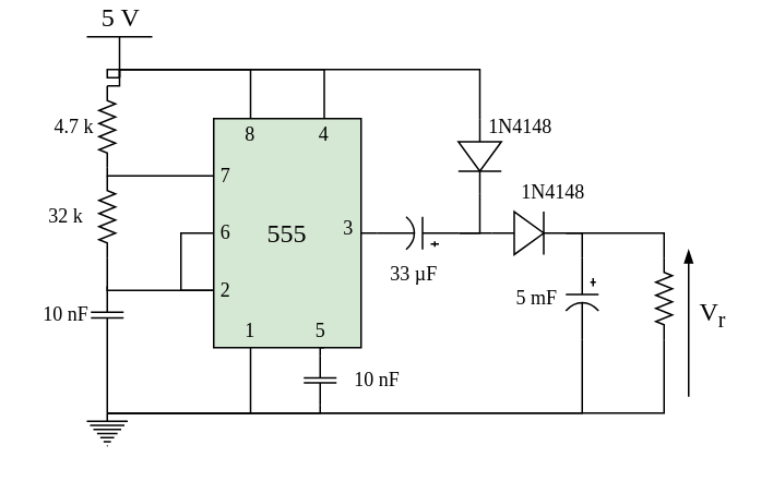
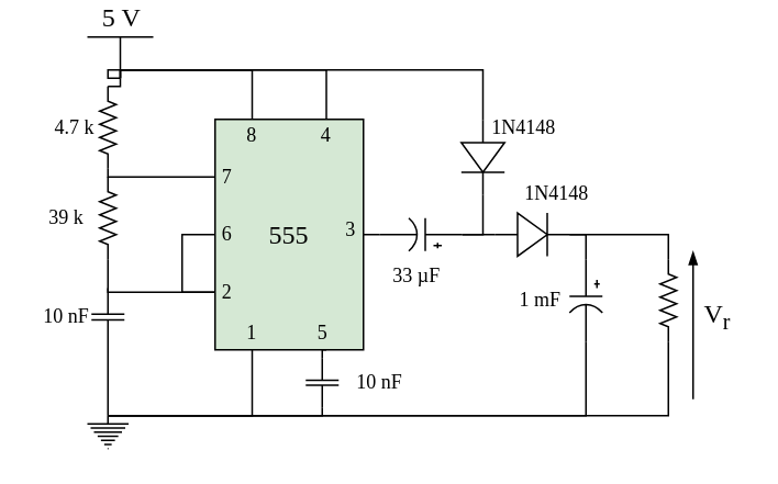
  <mxCell id="0" />
  <mxCell id="1" parent="0" />
  <mxCell id="2" style="edgeStyle=orthogonalEdgeStyle;rounded=0;orthogonalLoop=1;jettySize=auto;html=1;exitX=0;exitY=0.25;exitDx=0;exitDy=0;entryX=1;entryY=0.5;entryDx=0;entryDy=0;entryPerimeter=0;fontFamily=Charter;fontSize=16;endArrow=none;endFill=0;" edge="1" parent="1" source="9" target="14"><mxGeometry relative="1" as="geometry"><Array as="points"><mxPoint x="65" y="105" /></Array></mxGeometry></mxCell>
  <mxCell id="3" style="edgeStyle=orthogonalEdgeStyle;rounded=0;orthogonalLoop=1;jettySize=auto;html=1;exitX=0;exitY=0.75;exitDx=0;exitDy=0;entryX=1;entryY=0.5;entryDx=0;entryDy=0;entryPerimeter=0;fontFamily=Charter;fontSize=16;endArrow=none;endFill=0;" edge="1" parent="1" source="9" target="10"><mxGeometry relative="1" as="geometry" /></mxCell>
  <mxCell id="4" style="edgeStyle=orthogonalEdgeStyle;rounded=0;orthogonalLoop=1;jettySize=auto;html=1;exitX=0.75;exitY=1;exitDx=0;exitDy=0;entryX=0;entryY=0.5;entryDx=0;entryDy=0;entryPerimeter=0;fontFamily=Charter;fontSize=16;endArrow=none;endFill=0;" edge="1" parent="1" source="9" target="21"><mxGeometry relative="1" as="geometry" /></mxCell>
  <mxCell id="5" style="edgeStyle=orthogonalEdgeStyle;rounded=0;orthogonalLoop=1;jettySize=auto;html=1;exitX=0.25;exitY=1;exitDx=0;exitDy=0;entryX=0.5;entryY=0;entryDx=0;entryDy=0;entryPerimeter=0;fontFamily=Charter;fontSize=16;endArrow=none;endFill=0;" edge="1" parent="1" source="9" target="28"><mxGeometry relative="1" as="geometry"><Array as="points"><mxPoint x="152" y="250" /></Array></mxGeometry></mxCell>
  <mxCell id="6" style="edgeStyle=orthogonalEdgeStyle;rounded=0;orthogonalLoop=1;jettySize=auto;html=1;exitX=1;exitY=0.5;exitDx=0;exitDy=0;entryX=1;entryY=0.5;entryDx=0;entryDy=0;entryPerimeter=0;fontFamily=Charter;fontSize=16;endArrow=none;endFill=0;" edge="1" parent="1" source="9" target="17"><mxGeometry relative="1" as="geometry" /></mxCell>
  <mxCell id="7" style="edgeStyle=orthogonalEdgeStyle;rounded=0;orthogonalLoop=1;jettySize=auto;html=1;exitX=0.25;exitY=0;exitDx=0;exitDy=0;entryX=0.5;entryY=0;entryDx=0;entryDy=0;entryPerimeter=0;fontFamily=Charter;fontSize=12;endArrow=none;endFill=0;" edge="1" parent="1" source="9" target="30"><mxGeometry relative="1" as="geometry"><Array as="points"><mxPoint x="153" y="40" /></Array></mxGeometry></mxCell>
  <mxCell id="8" style="edgeStyle=orthogonalEdgeStyle;rounded=0;orthogonalLoop=1;jettySize=auto;html=1;exitX=0.75;exitY=0;exitDx=0;exitDy=0;entryX=0.5;entryY=0;entryDx=0;entryDy=0;entryPerimeter=0;fontFamily=Charter;fontSize=12;endArrow=none;endFill=0;" edge="1" parent="1" source="9" target="30"><mxGeometry relative="1" as="geometry"><Array as="points"><mxPoint x="198" y="40" /></Array></mxGeometry></mxCell>
  <mxCell id="9" value="555" style="rounded=0;whiteSpace=wrap;html=1;fontFamily=Charter;fontSize=16;fillColor=#d5e8d4;" vertex="1" parent="1"><mxGeometry x="130" y="70" width="90" height="140" as="geometry" /></mxCell>
  <mxCell id="10" value="" style="pointerEvents=1;verticalLabelPosition=bottom;shadow=0;dashed=0;align=center;html=1;verticalAlign=top;shape=mxgraph.electrical.resistors.resistor_2;rotation=90;" vertex="1" parent="1"><mxGeometry x="40" y="125" width="50" height="10" as="geometry" /></mxCell>
  <mxCell id="11" style="edgeStyle=orthogonalEdgeStyle;rounded=0;orthogonalLoop=1;jettySize=auto;html=1;exitX=1;exitY=0.5;exitDx=0;exitDy=0;exitPerimeter=0;entryX=0.5;entryY=0;entryDx=0;entryDy=0;entryPerimeter=0;fontFamily=Charter;fontSize=16;endArrow=none;endFill=0;" edge="1" parent="1" source="12" target="28"><mxGeometry relative="1" as="geometry" /></mxCell>
  <mxCell id="12" value="" style="pointerEvents=1;verticalLabelPosition=bottom;shadow=0;dashed=0;align=center;html=1;verticalAlign=top;shape=mxgraph.electrical.capacitors.capacitor_1;rotation=90;" vertex="1" parent="1"><mxGeometry x="47.5" y="180" width="35" height="20" as="geometry" /></mxCell>
  <mxCell id="13" style="edgeStyle=orthogonalEdgeStyle;rounded=0;orthogonalLoop=1;jettySize=auto;html=1;exitX=0;exitY=0.5;exitDx=0;exitDy=0;exitPerimeter=0;entryX=0.5;entryY=0;entryDx=0;entryDy=0;entryPerimeter=0;fontFamily=Charter;fontSize=16;endArrow=none;endFill=0;" edge="1" parent="1" source="14" target="30"><mxGeometry relative="1" as="geometry" /></mxCell>
  <mxCell id="14" value="" style="pointerEvents=1;verticalLabelPosition=bottom;shadow=0;dashed=0;align=center;html=1;verticalAlign=top;shape=mxgraph.electrical.resistors.resistor_2;rotation=90;" vertex="1" parent="1"><mxGeometry x="40" y="70" width="50" height="10" as="geometry" /></mxCell>
  <mxCell id="15" style="edgeStyle=orthogonalEdgeStyle;rounded=0;orthogonalLoop=1;jettySize=auto;html=1;exitX=1;exitY=0.5;exitDx=0;exitDy=0;exitPerimeter=0;entryX=0.5;entryY=0;entryDx=0;entryDy=0;entryPerimeter=0;fontFamily=Charter;fontSize=16;endArrow=none;endFill=0;" edge="1" parent="1" source="16" target="28"><mxGeometry relative="1" as="geometry"><Array as="points"><mxPoint x="405" y="250" /></Array></mxGeometry></mxCell>
  <mxCell id="16" value="" style="pointerEvents=1;verticalLabelPosition=bottom;shadow=0;dashed=0;align=center;html=1;verticalAlign=top;shape=mxgraph.electrical.resistors.resistor_2;rotation=90;" vertex="1" parent="1"><mxGeometry x="380" y="175" width="50" height="10" as="geometry" /></mxCell>
  <mxCell id="17" value="" style="pointerEvents=1;verticalLabelPosition=bottom;shadow=0;dashed=0;align=center;html=1;verticalAlign=top;shape=mxgraph.electrical.capacitors.capacitor_3;rotation=-180;" vertex="1" parent="1"><mxGeometry x="230" y="130" width="50" height="20" as="geometry" /></mxCell>
  <mxCell id="18" style="edgeStyle=orthogonalEdgeStyle;rounded=0;orthogonalLoop=1;jettySize=auto;html=1;exitX=1;exitY=0.5;exitDx=0;exitDy=0;exitPerimeter=0;entryX=0.5;entryY=0;entryDx=0;entryDy=0;entryPerimeter=0;fontFamily=Charter;fontSize=16;endArrow=none;endFill=0;" edge="1" parent="1" source="19" target="28"><mxGeometry relative="1" as="geometry"><Array as="points"><mxPoint x="355" y="250" /></Array></mxGeometry></mxCell>
  <mxCell id="19" value="" style="pointerEvents=1;verticalLabelPosition=bottom;shadow=0;dashed=0;align=center;html=1;verticalAlign=top;shape=mxgraph.electrical.capacitors.capacitor_3;rotation=90;" vertex="1" parent="1"><mxGeometry x="330" y="170" width="50" height="20" as="geometry" /></mxCell>
  <mxCell id="20" style="edgeStyle=orthogonalEdgeStyle;rounded=0;orthogonalLoop=1;jettySize=auto;html=1;exitX=1;exitY=0.5;exitDx=0;exitDy=0;exitPerimeter=0;entryX=0.5;entryY=0;entryDx=0;entryDy=0;entryPerimeter=0;fontFamily=Charter;fontSize=16;endArrow=none;endFill=0;" edge="1" parent="1" source="21" target="28"><mxGeometry relative="1" as="geometry"><Array as="points"><mxPoint x="195" y="250" /></Array></mxGeometry></mxCell>
  <mxCell id="21" value="" style="pointerEvents=1;verticalLabelPosition=bottom;shadow=0;dashed=0;align=center;html=1;verticalAlign=top;shape=mxgraph.electrical.capacitors.capacitor_1;rotation=90;" vertex="1" parent="1"><mxGeometry x="180" y="220" width="30" height="20" as="geometry" /></mxCell>
  <mxCell id="22" style="edgeStyle=orthogonalEdgeStyle;rounded=0;orthogonalLoop=1;jettySize=auto;html=1;exitX=1;exitY=0.5;exitDx=0;exitDy=0;exitPerimeter=0;entryX=0;entryY=0.5;entryDx=0;entryDy=0;entryPerimeter=0;fontFamily=Charter;fontSize=16;endArrow=none;endFill=0;" edge="1" parent="1" source="23" target="17"><mxGeometry relative="1" as="geometry"><Array as="points"><mxPoint x="293" y="140" /></Array></mxGeometry></mxCell>
  <mxCell id="23" value="" style="pointerEvents=1;verticalLabelPosition=bottom;shadow=0;dashed=0;align=center;html=1;verticalAlign=top;shape=mxgraph.electrical.diodes.diode;fontFamily=Charter;fontSize=16;rotation=90;" vertex="1" parent="1"><mxGeometry x="270" y="80" width="45" height="26.25" as="geometry" /></mxCell>
  <mxCell id="24" style="edgeStyle=orthogonalEdgeStyle;rounded=0;orthogonalLoop=1;jettySize=auto;html=1;exitX=0;exitY=0.5;exitDx=0;exitDy=0;exitPerimeter=0;fontFamily=Charter;fontSize=16;endArrow=none;endFill=0;" edge="1" parent="1" source="27"><mxGeometry relative="1" as="geometry"><mxPoint x="280" y="139.889" as="targetPoint" /></mxGeometry></mxCell>
  <mxCell id="25" style="edgeStyle=orthogonalEdgeStyle;rounded=0;orthogonalLoop=1;jettySize=auto;html=1;exitX=1;exitY=0.5;exitDx=0;exitDy=0;exitPerimeter=0;entryX=0;entryY=0.5;entryDx=0;entryDy=0;entryPerimeter=0;fontFamily=Charter;fontSize=16;endArrow=none;endFill=0;" edge="1" parent="1" source="27" target="19"><mxGeometry relative="1" as="geometry" /></mxCell>
  <mxCell id="26" style="edgeStyle=orthogonalEdgeStyle;rounded=0;orthogonalLoop=1;jettySize=auto;html=1;exitX=1;exitY=0.5;exitDx=0;exitDy=0;exitPerimeter=0;entryX=0;entryY=0.5;entryDx=0;entryDy=0;entryPerimeter=0;fontFamily=Charter;fontSize=16;endArrow=none;endFill=0;" edge="1" parent="1" source="27" target="16"><mxGeometry relative="1" as="geometry"><Array as="points"><mxPoint x="405" y="140" /></Array></mxGeometry></mxCell>
  <mxCell id="27" value="" style="pointerEvents=1;verticalLabelPosition=bottom;shadow=0;dashed=0;align=center;html=1;verticalAlign=top;shape=mxgraph.electrical.diodes.diode;fontFamily=Charter;fontSize=16;rotation=0;" vertex="1" parent="1"><mxGeometry x="300" y="126.88" width="45" height="26.25" as="geometry" /></mxCell>
  <mxCell id="28" value="" style="pointerEvents=1;verticalLabelPosition=bottom;shadow=0;dashed=0;align=center;html=1;verticalAlign=top;shape=mxgraph.electrical.signal_sources.protective_earth;fontFamily=Charter;fontSize=16;" vertex="1" parent="1"><mxGeometry x="52.5" y="250" width="25" height="20" as="geometry" /></mxCell>
  <mxCell id="29" style="edgeStyle=orthogonalEdgeStyle;rounded=0;orthogonalLoop=1;jettySize=auto;html=1;exitX=0;exitY=0.5;exitDx=0;exitDy=0;entryX=0;entryY=0.75;entryDx=0;entryDy=0;fontFamily=Charter;fontSize=16;endArrow=none;endFill=0;" edge="1" parent="1" source="9" target="9"><mxGeometry relative="1" as="geometry"><Array as="points"><mxPoint x="110" y="140" /><mxPoint x="110" y="175" /></Array></mxGeometry></mxCell>
  <mxCell id="30" value="5 V" style="verticalLabelPosition=top;verticalAlign=bottom;shape=mxgraph.electrical.signal_sources.vdd;shadow=0;dashed=0;align=center;strokeWidth=1;fontSize=16;html=1;flipV=1;fontFamily=Charter;" vertex="1" parent="1"><mxGeometry x="52.5" y="20" width="40" height="25" as="geometry" /></mxCell>
  <mxCell id="31" value="" style="edgeStyle=orthogonalEdgeStyle;rounded=0;orthogonalLoop=1;jettySize=auto;html=1;exitX=0;exitY=0.5;exitDx=0;exitDy=0;exitPerimeter=0;entryX=0.5;entryY=0;entryDx=0;entryDy=0;entryPerimeter=0;fontFamily=Charter;fontSize=16;endArrow=none;endFill=0;" edge="1" parent="1" source="23" target="30"><mxGeometry relative="1" as="geometry"><mxPoint x="292.5" y="70.625" as="sourcePoint" /><mxPoint x="65" y="50" as="targetPoint" /><Array as="points"><mxPoint x="293" y="40" /><mxPoint x="65" y="40" /></Array></mxGeometry></mxCell>
  <mxCell id="32" value="1" style="text;html=1;strokeColor=none;fillColor=none;align=center;verticalAlign=middle;whiteSpace=wrap;rounded=0;fontFamily=Charter;fontSize=12;" vertex="1" parent="1"><mxGeometry x="145" y="190" width="15" height="20" as="geometry" /></mxCell>
  <mxCell id="33" value="5" style="text;html=1;strokeColor=none;fillColor=none;align=center;verticalAlign=middle;whiteSpace=wrap;rounded=0;fontFamily=Charter;fontSize=12;" vertex="1" parent="1"><mxGeometry x="187.5" y="190" width="15" height="20" as="geometry" /></mxCell>
  <mxCell id="34" value="2" style="text;html=1;strokeColor=none;fillColor=none;align=center;verticalAlign=middle;whiteSpace=wrap;rounded=0;fontFamily=Charter;fontSize=12;" vertex="1" parent="1"><mxGeometry x="130" y="165" width="15" height="20" as="geometry" /></mxCell>
  <mxCell id="35" value="6" style="text;html=1;strokeColor=none;fillColor=none;align=center;verticalAlign=middle;whiteSpace=wrap;rounded=0;fontFamily=Charter;fontSize=12;" vertex="1" parent="1"><mxGeometry x="130" y="130" width="15" height="20" as="geometry" /></mxCell>
  <mxCell id="36" value="7" style="text;html=1;strokeColor=none;fillColor=none;align=center;verticalAlign=middle;whiteSpace=wrap;rounded=0;fontFamily=Charter;fontSize=12;" vertex="1" parent="1"><mxGeometry x="130" y="95" width="15" height="20" as="geometry" /></mxCell>
  <mxCell id="37" value="3" style="text;html=1;strokeColor=none;fillColor=none;align=center;verticalAlign=middle;whiteSpace=wrap;rounded=0;fontFamily=Charter;fontSize=12;" vertex="1" parent="1"><mxGeometry x="205" y="126.88" width="15" height="20" as="geometry" /></mxCell>
  <mxCell id="38" value="8" style="text;html=1;strokeColor=none;fillColor=none;align=center;verticalAlign=middle;whiteSpace=wrap;rounded=0;fontFamily=Charter;fontSize=12;" vertex="1" parent="1"><mxGeometry x="145" y="70" width="15" height="20" as="geometry" /></mxCell>
  <mxCell id="39" value="4" style="text;html=1;strokeColor=none;fillColor=none;align=center;verticalAlign=middle;whiteSpace=wrap;rounded=0;fontFamily=Charter;fontSize=12;" vertex="1" parent="1"><mxGeometry x="190" y="70" width="15" height="20" as="geometry" /></mxCell>
  <mxCell id="40" value="" style="endArrow=blockThin;html=1;rounded=0;fontFamily=Charter;fontSize=12;endFill=1;" edge="1" parent="1"><mxGeometry width="50" height="50" relative="1" as="geometry"><mxPoint x="420" y="240" as="sourcePoint" /><mxPoint x="420" y="150" as="targetPoint" /></mxGeometry></mxCell>
  <mxCell id="41" value="V&lt;sub&gt;r&lt;/sub&gt;" style="text;html=1;strokeColor=none;fillColor=none;align=center;verticalAlign=middle;whiteSpace=wrap;rounded=0;fontFamily=Charter;fontSize=16;" vertex="1" parent="1"><mxGeometry x="420" y="175" width="30" height="30" as="geometry" /></mxCell>
  <mxCell id="42" value="4.7 k" style="text;html=1;strokeColor=none;fillColor=none;align=center;verticalAlign=middle;whiteSpace=wrap;rounded=0;fontFamily=Charter;fontSize=12;" vertex="1" parent="1"><mxGeometry x="30" y="60" width="30" height="30" as="geometry" /></mxCell>
- <mxCell id="43" value="32 k" style="text;html=1;strokeColor=none;fillColor=none;align=center;verticalAlign=middle;whiteSpace=wrap;rounded=0;fontFamily=Charter;fontSize=12;" vertex="1" parent="1"><mxGeometry x="25" y="115" width="30" height="30" as="geometry" /></mxCell>
+ <mxCell id="43" value="39 k" style="text;html=1;strokeColor=none;fillColor=none;align=center;verticalAlign=middle;whiteSpace=wrap;rounded=0;fontFamily=Charter;fontSize=12;" vertex="1" parent="1"><mxGeometry x="25" y="115" width="30" height="30" as="geometry" /></mxCell>
  <mxCell id="44" value="10 nF" style="text;html=1;strokeColor=none;fillColor=none;align=center;verticalAlign=middle;whiteSpace=wrap;rounded=0;fontFamily=Charter;fontSize=12;" vertex="1" parent="1"><mxGeometry x="20" y="175" width="40" height="30" as="geometry" /></mxCell>
  <mxCell id="45" value="33 µF" style="text;html=1;strokeColor=none;fillColor=none;align=center;verticalAlign=middle;whiteSpace=wrap;rounded=0;fontFamily=Charter;fontSize=12;" vertex="1" parent="1"><mxGeometry x="235" y="150" width="35" height="30" as="geometry" /></mxCell>
- <mxCell id="46" value="5 mF" style="text;html=1;strokeColor=none;fillColor=none;align=center;verticalAlign=middle;whiteSpace=wrap;rounded=0;fontFamily=Charter;fontSize=12;" vertex="1" parent="1"><mxGeometry x="310" y="165" width="35" height="30" as="geometry" /></mxCell>
+ <mxCell id="46" value="1 mF" style="text;html=1;strokeColor=none;fillColor=none;align=center;verticalAlign=middle;whiteSpace=wrap;rounded=0;fontFamily=Charter;fontSize=12;" vertex="1" parent="1"><mxGeometry x="310" y="165" width="35" height="30" as="geometry" /></mxCell>
  <mxCell id="47" value="1N4148" style="text;html=1;strokeColor=none;fillColor=none;align=center;verticalAlign=middle;whiteSpace=wrap;rounded=0;fontFamily=Charter;fontSize=12;" vertex="1" parent="1"><mxGeometry x="295" y="60" width="45" height="30" as="geometry" /></mxCell>
  <mxCell id="48" value="1N4148" style="text;html=1;strokeColor=none;fillColor=none;align=center;verticalAlign=middle;whiteSpace=wrap;rounded=0;fontFamily=Charter;fontSize=12;" vertex="1" parent="1"><mxGeometry x="315" y="100" width="45" height="30" as="geometry" /></mxCell>
  <mxCell id="49" value="10 nF" style="text;html=1;strokeColor=none;fillColor=none;align=center;verticalAlign=middle;whiteSpace=wrap;rounded=0;fontFamily=Charter;fontSize=12;" vertex="1" parent="1"><mxGeometry x="210" y="215" width="40" height="30" as="geometry" /></mxCell>
